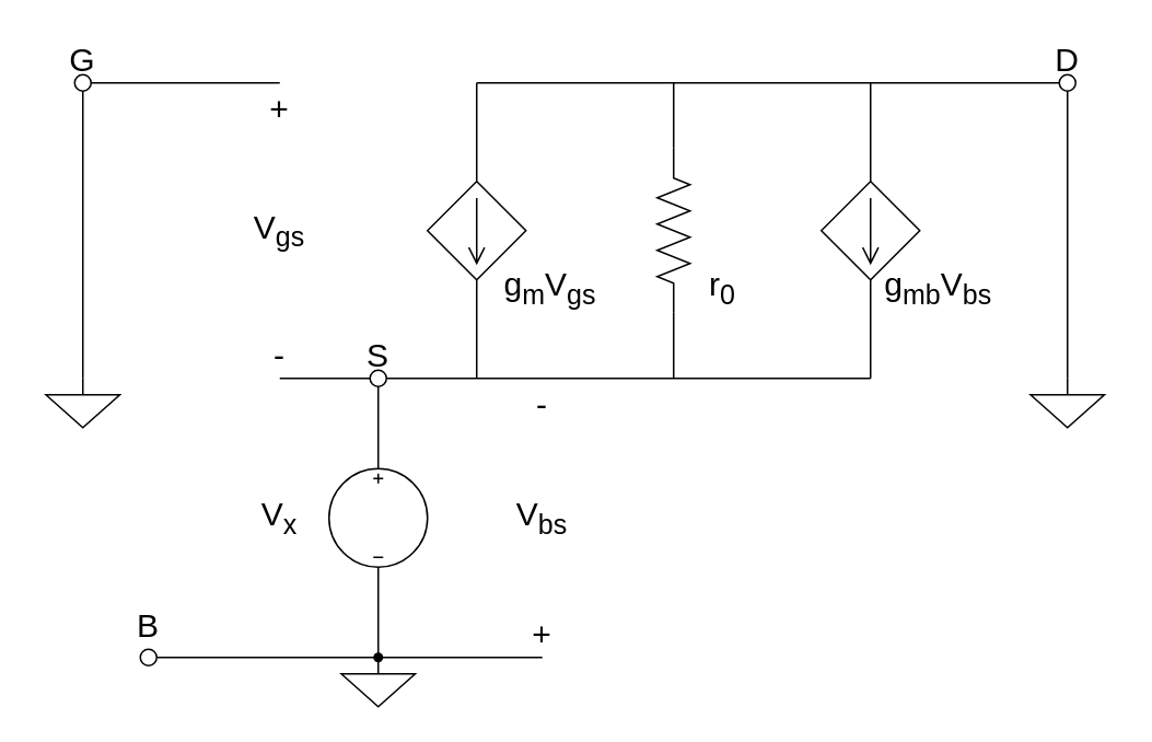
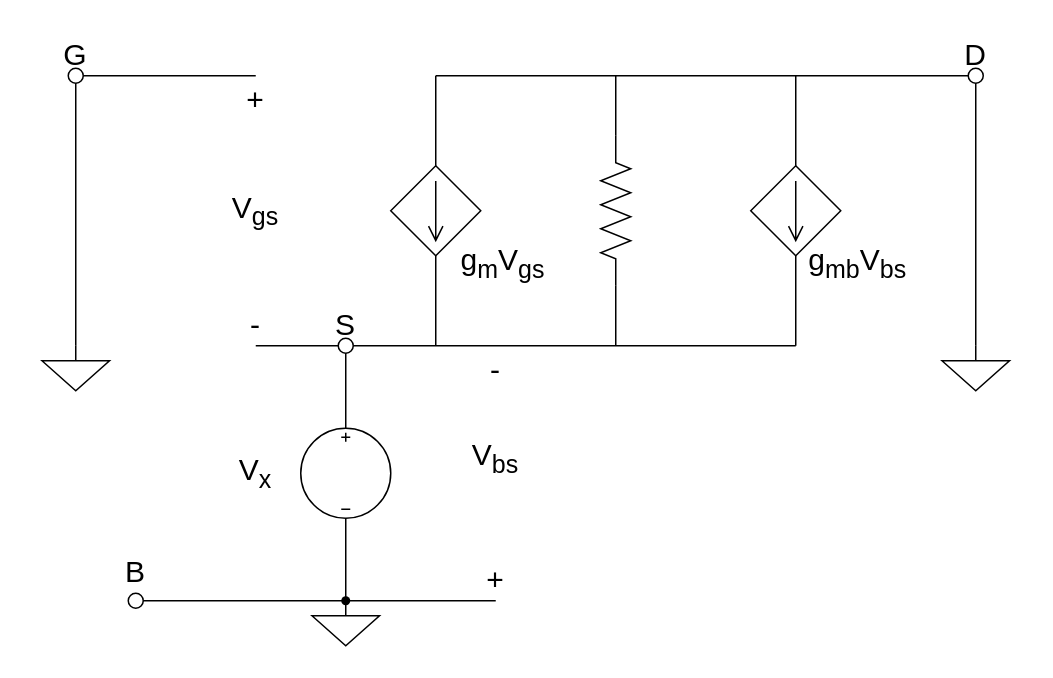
  <mxCell id="0" />
  <mxCell id="1" parent="0" />
  <mxCell id="2" value="" style="pointerEvents=1;verticalLabelPosition=bottom;shadow=0;dashed=0;align=center;html=1;verticalAlign=top;shape=mxgraph.electrical.signal_sources.source;aspect=fixed;points=[[0.5,0,0],[1,0.5,0],[0.5,1,0],[0,0.5,0]];elSignalType=dc2;elSourceType=dependent;" vertex="1" parent="1"><mxGeometry x="260" y="110" width="60" height="60" as="geometry" /></mxCell>
  <mxCell id="3" value="" style="pointerEvents=1;verticalLabelPosition=bottom;shadow=0;dashed=0;align=center;html=1;verticalAlign=top;shape=mxgraph.electrical.signal_sources.source;aspect=fixed;points=[[0.5,0,0],[1,0.5,0],[0.5,1,0],[0,0.5,0]];elSignalType=dc2;elSourceType=dependent;" vertex="1" parent="1"><mxGeometry x="500" y="110" width="60" height="60" as="geometry" /></mxCell>
  <mxCell id="4" value="" style="pointerEvents=1;verticalLabelPosition=bottom;shadow=0;dashed=0;align=center;html=1;verticalAlign=top;shape=mxgraph.electrical.resistors.resistor_2;rotation=90;" vertex="1" parent="1"><mxGeometry x="360" y="130" width="100" height="20" as="geometry" /></mxCell>
  <mxCell id="5" value="" style="endArrow=none;html=1;strokeWidth=1;rounded=0;exitX=0.5;exitY=0;exitDx=0;exitDy=0;exitPerimeter=0;entryX=0.5;entryY=1;entryDx=0;entryDy=0;entryPerimeter=0;" edge="1" parent="1" target="2"><mxGeometry width="100" relative="1" as="geometry"><mxPoint x="290" y="230" as="sourcePoint" /><mxPoint x="350" y="150" as="targetPoint" /></mxGeometry></mxCell>
  <mxCell id="6" value="" style="endArrow=none;html=1;strokeWidth=1;rounded=0;entryX=1;entryY=0.5;entryDx=0;entryDy=0;entryPerimeter=0;exitX=0.5;exitY=0;exitDx=0;exitDy=0;exitPerimeter=0;" edge="1" parent="1" target="4"><mxGeometry width="100" relative="1" as="geometry"><mxPoint x="410" y="230" as="sourcePoint" /><mxPoint x="380" y="240" as="targetPoint" /></mxGeometry></mxCell>
  <mxCell id="7" value="" style="endArrow=none;html=1;strokeWidth=1;rounded=0;entryX=0.5;entryY=1;entryDx=0;entryDy=0;entryPerimeter=0;" edge="1" parent="1" target="3"><mxGeometry width="100" relative="1" as="geometry"><mxPoint x="530" y="230" as="sourcePoint" /><mxPoint x="380" y="240" as="targetPoint" /></mxGeometry></mxCell>
  <mxCell id="8" value="g&lt;sub&gt;m&lt;/sub&gt;V&lt;sub&gt;gs&lt;/sub&gt;" style="text;html=1;align=center;verticalAlign=middle;whiteSpace=wrap;rounded=0;noLabel=0;fontSize=20;" vertex="1" parent="1"><mxGeometry x="300" y="160" width="70" height="30" as="geometry" /></mxCell>
- <mxCell id="9" value="r&lt;sub&gt;0&lt;/sub&gt;" style="text;html=1;align=center;verticalAlign=middle;whiteSpace=wrap;rounded=0;fontSize=20;" vertex="1" parent="1"><mxGeometry x="410" y="160" width="60" height="30" as="geometry" /></mxCell>
  <mxCell id="10" value="g&lt;sub&gt;mb&lt;/sub&gt;V&lt;sub&gt;bs&lt;/sub&gt;" style="text;html=1;align=center;verticalAlign=middle;whiteSpace=wrap;rounded=0;fontSize=20;" vertex="1" parent="1"><mxGeometry x="530" y="160" width="82.5" height="30" as="geometry" /></mxCell>
  <mxCell id="11" value="" style="endArrow=none;html=1;strokeWidth=1;rounded=0;" edge="1" parent="1"><mxGeometry width="100" relative="1" as="geometry"><mxPoint x="230" y="230" as="sourcePoint" /><mxPoint x="530" y="230" as="targetPoint" /></mxGeometry></mxCell>
  <mxCell id="12" value="" style="endArrow=none;html=1;strokeWidth=1;rounded=0;exitX=0;exitY=0.5;exitDx=0;exitDy=0;exitPerimeter=0;" edge="1" parent="1" source="4"><mxGeometry width="100" relative="1" as="geometry"><mxPoint x="409.8" y="90" as="sourcePoint" /><mxPoint x="410" y="50" as="targetPoint" /></mxGeometry></mxCell>
  <mxCell id="13" value="" style="endArrow=none;html=1;strokeWidth=1;rounded=0;exitX=0.5;exitY=0;exitDx=0;exitDy=0;exitPerimeter=0;" edge="1" parent="1" source="2"><mxGeometry width="100" relative="1" as="geometry"><mxPoint x="280" y="130" as="sourcePoint" /><mxPoint x="290" y="50" as="targetPoint" /></mxGeometry></mxCell>
  <mxCell id="14" value="" style="endArrow=none;html=1;strokeWidth=1;rounded=0;entryX=0.5;entryY=0;entryDx=0;entryDy=0;entryPerimeter=0;" edge="1" parent="1" target="3"><mxGeometry width="100" relative="1" as="geometry"><mxPoint x="530" y="50" as="sourcePoint" /><mxPoint x="480" y="150" as="targetPoint" /></mxGeometry></mxCell>
  <mxCell id="15" value="" style="endArrow=none;html=1;strokeWidth=1;rounded=0;" edge="1" parent="1"><mxGeometry width="100" relative="1" as="geometry"><mxPoint x="290" y="50" as="sourcePoint" /><mxPoint x="650" y="50" as="targetPoint" /></mxGeometry></mxCell>
  <mxCell id="16" value="" style="endArrow=none;html=1;strokeWidth=1;rounded=0;" edge="1" parent="1"><mxGeometry width="100" relative="1" as="geometry"><mxPoint x="50" y="50" as="sourcePoint" /><mxPoint x="170" y="50" as="targetPoint" /></mxGeometry></mxCell>
  <mxCell id="17" value="+" style="text;html=1;align=center;verticalAlign=middle;whiteSpace=wrap;rounded=0;fontSize=20;" vertex="1" parent="1"><mxGeometry x="140" y="50" width="60" height="30" as="geometry" /></mxCell>
  <mxCell id="18" value="-" style="text;html=1;align=center;verticalAlign=middle;whiteSpace=wrap;rounded=0;fontSize=20;" vertex="1" parent="1"><mxGeometry x="140" y="200" width="60" height="30" as="geometry" /></mxCell>
  <mxCell id="19" value="V&lt;sub&gt;gs&lt;/sub&gt;" style="text;html=1;align=center;verticalAlign=middle;whiteSpace=wrap;rounded=0;fontSize=20;" vertex="1" parent="1"><mxGeometry x="140" y="125" width="60" height="30" as="geometry" /></mxCell>
  <mxCell id="20" value="" style="verticalLabelPosition=bottom;shadow=0;dashed=0;align=center;html=1;verticalAlign=top;strokeWidth=1;shape=ellipse;" vertex="1" parent="1"><mxGeometry x="45" y="45" width="10" height="10" as="geometry" /></mxCell>
  <mxCell id="21" value="" style="verticalLabelPosition=bottom;shadow=0;dashed=0;align=center;html=1;verticalAlign=top;strokeWidth=1;shape=ellipse;" vertex="1" parent="1"><mxGeometry x="645" y="45" width="10" height="10" as="geometry" /></mxCell>
  <mxCell id="22" value="" style="endArrow=none;html=1;strokeWidth=1;rounded=0;" edge="1" parent="1"><mxGeometry width="100" relative="1" as="geometry"><mxPoint x="170" y="230" as="sourcePoint" /><mxPoint x="230" y="230" as="targetPoint" /></mxGeometry></mxCell>
  <mxCell id="23" value="-" style="text;html=1;align=center;verticalAlign=middle;whiteSpace=wrap;rounded=0;fontSize=20;" vertex="1" parent="1"><mxGeometry x="300" y="230" width="60" height="30" as="geometry" /></mxCell>
  <mxCell id="24" value="+" style="text;html=1;align=center;verticalAlign=middle;whiteSpace=wrap;rounded=0;fontSize=20;" vertex="1" parent="1"><mxGeometry x="300" y="370" width="60" height="30" as="geometry" /></mxCell>
  <mxCell id="25" value="" style="endArrow=none;html=1;strokeWidth=1;rounded=0;" edge="1" parent="1"><mxGeometry width="100" relative="1" as="geometry"><mxPoint x="90" y="400" as="sourcePoint" /><mxPoint x="330" y="400" as="targetPoint" /></mxGeometry></mxCell>
- <mxCell id="26" value="V&lt;sub&gt;bs&lt;/sub&gt;" style="text;html=1;align=center;verticalAlign=middle;whiteSpace=wrap;rounded=0;fontSize=20;" vertex="1" parent="1"><mxGeometry x="300" y="300" width="60" height="30" as="geometry" /></mxCell>
+ <mxCell id="26" value="V&lt;sub&gt;bs&lt;/sub&gt;" style="text;html=1;align=center;verticalAlign=middle;whiteSpace=wrap;rounded=0;fontSize=20;" vertex="1" parent="1"><mxGeometry x="300" y="290" width="60" height="30" as="geometry" /></mxCell>
  <mxCell id="27" value="" style="verticalLabelPosition=bottom;shadow=0;dashed=0;align=center;html=1;verticalAlign=top;strokeWidth=1;shape=ellipse;" vertex="1" parent="1"><mxGeometry x="85" y="395" width="10" height="10" as="geometry" /></mxCell>
  <mxCell id="28" value="G" style="text;html=1;align=center;verticalAlign=middle;whiteSpace=wrap;rounded=0;fontSize=20;" vertex="1" parent="1"><mxGeometry x="20" y="20" width="60" height="30" as="geometry" /></mxCell>
  <mxCell id="29" value="B" style="text;html=1;align=center;verticalAlign=middle;whiteSpace=wrap;rounded=0;fontSize=20;" vertex="1" parent="1"><mxGeometry x="60" y="365" width="60" height="30" as="geometry" /></mxCell>
  <mxCell id="30" value="D" style="text;html=1;align=center;verticalAlign=middle;whiteSpace=wrap;rounded=0;fontSize=20;" vertex="1" parent="1"><mxGeometry x="620" y="20" width="60" height="30" as="geometry" /></mxCell>
  <mxCell id="31" value="" style="verticalLabelPosition=bottom;shadow=0;dashed=0;align=center;html=1;verticalAlign=top;strokeWidth=1;shape=ellipse;" vertex="1" parent="1"><mxGeometry x="225" y="225" width="10" height="10" as="geometry" /></mxCell>
  <mxCell id="32" value="S" style="text;html=1;align=center;verticalAlign=middle;whiteSpace=wrap;rounded=0;fontSize=20;" vertex="1" parent="1"><mxGeometry x="200" y="200" width="60" height="30" as="geometry" /></mxCell>
  <mxCell id="33" value="" style="pointerEvents=1;verticalLabelPosition=bottom;shadow=0;dashed=0;align=center;html=1;verticalAlign=top;shape=mxgraph.electrical.signal_sources.source;aspect=fixed;points=[[0.5,0,0],[1,0.5,0],[0.5,1,0],[0,0.5,0]];elSignalType=dc3;" vertex="1" parent="1"><mxGeometry x="200" y="285" width="60" height="60" as="geometry" /></mxCell>
  <mxCell id="34" value="" style="endArrow=none;html=1;strokeWidth=1;rounded=0;exitX=0.5;exitY=1;exitDx=0;exitDy=0;entryX=0.5;entryY=0;entryDx=0;entryDy=0;entryPerimeter=0;" edge="1" parent="1" source="31" target="33"><mxGeometry width="100" relative="1" as="geometry"><mxPoint x="254" y="270" as="sourcePoint" /><mxPoint x="354" y="270" as="targetPoint" /></mxGeometry></mxCell>
  <mxCell id="35" value="" style="endArrow=none;html=1;strokeWidth=1;rounded=0;exitX=0.5;exitY=1;exitDx=0;exitDy=0;exitPerimeter=0;" edge="1" parent="1" source="33"><mxGeometry width="100" relative="1" as="geometry"><mxPoint x="210" y="350" as="sourcePoint" /><mxPoint x="230" y="400" as="targetPoint" /></mxGeometry></mxCell>
  <mxCell id="36" value="V&lt;sub&gt;x&lt;/sub&gt;" style="text;html=1;align=center;verticalAlign=middle;whiteSpace=wrap;rounded=0;fontSize=20;" vertex="1" parent="1"><mxGeometry x="140" y="300" width="60" height="30" as="geometry" /></mxCell>
  <mxCell id="37" value="" style="pointerEvents=1;verticalLabelPosition=bottom;shadow=0;dashed=0;align=center;html=1;verticalAlign=top;shape=mxgraph.electrical.signal_sources.signal_ground;" vertex="1" parent="1"><mxGeometry x="27.5" y="230" width="45" height="30" as="geometry" /></mxCell>
  <mxCell id="38" value="" style="pointerEvents=1;verticalLabelPosition=bottom;shadow=0;dashed=0;align=center;html=1;verticalAlign=top;shape=mxgraph.electrical.signal_sources.signal_ground;" vertex="1" parent="1"><mxGeometry x="627.5" y="230" width="45" height="30" as="geometry" /></mxCell>
  <mxCell id="39" value="" style="endArrow=none;html=1;strokeWidth=1;rounded=0;entryX=0.5;entryY=0;entryDx=0;entryDy=0;entryPerimeter=0;exitX=0.5;exitY=1;exitDx=0;exitDy=0;" edge="1" parent="1" source="21" target="38"><mxGeometry width="100" relative="1" as="geometry"><mxPoint x="620" y="90" as="sourcePoint" /><mxPoint x="380" y="260" as="targetPoint" /></mxGeometry></mxCell>
  <mxCell id="40" value="" style="endArrow=none;html=1;strokeWidth=1;rounded=0;entryX=0.5;entryY=1;entryDx=0;entryDy=0;exitX=0.5;exitY=0;exitDx=0;exitDy=0;exitPerimeter=0;" edge="1" parent="1" source="37" target="20"><mxGeometry width="100" relative="1" as="geometry"><mxPoint x="20" y="150" as="sourcePoint" /><mxPoint x="120" y="150" as="targetPoint" /></mxGeometry></mxCell>
  <mxCell id="41" value="" style="pointerEvents=1;verticalLabelPosition=bottom;shadow=0;dashed=0;align=center;html=1;verticalAlign=top;shape=mxgraph.electrical.signal_sources.signal_ground;" vertex="1" parent="1"><mxGeometry x="207.5" y="400" width="45" height="30" as="geometry" /></mxCell>
  <mxCell id="42" value="" style="shape=waypoint;sketch=0;fillStyle=solid;size=6;pointerEvents=1;points=[];fillColor=none;resizable=0;rotatable=0;perimeter=centerPerimeter;snapToPoint=1;" vertex="1" parent="1"><mxGeometry x="220" y="390" width="20" height="20" as="geometry" /></mxCell>
